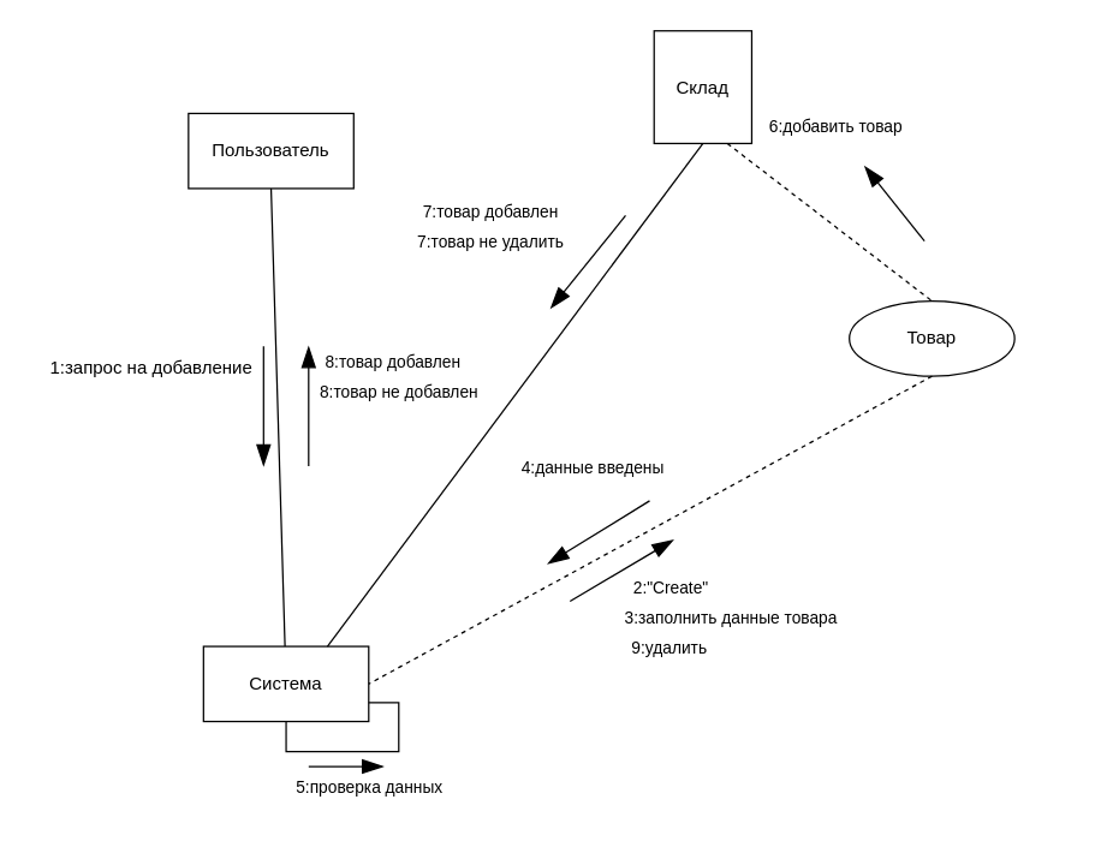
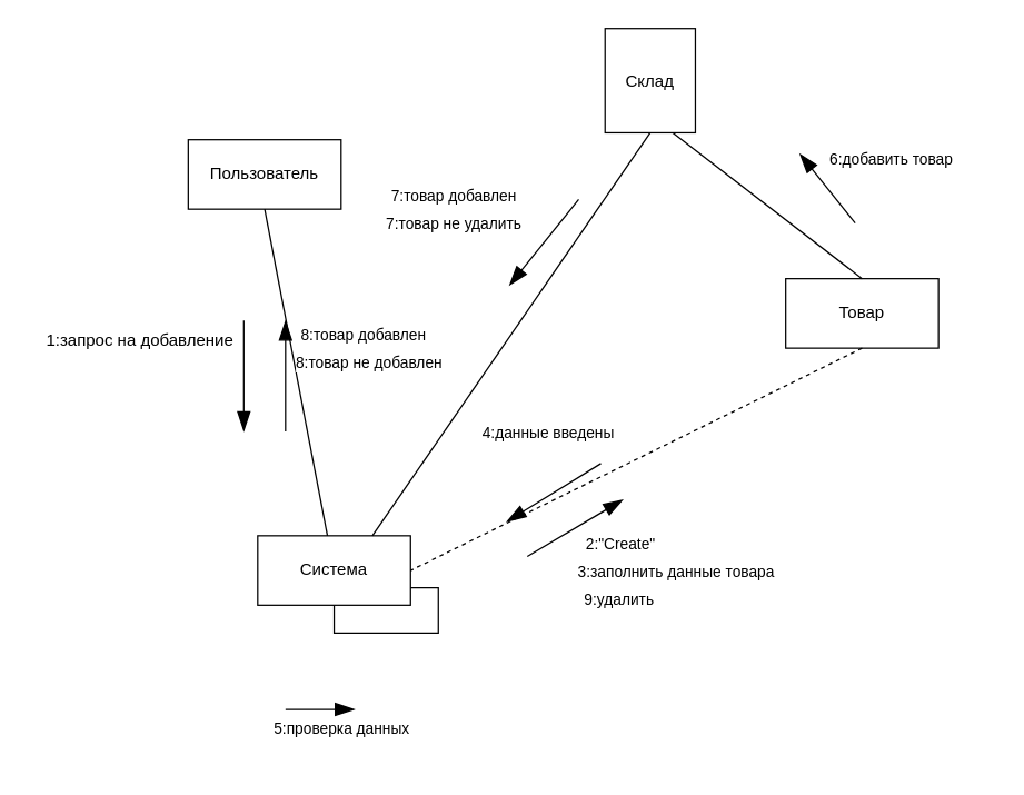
  <mxCell id="0" />
  <mxCell id="1" parent="0" />
- <mxCell id="2" value="Пользователь" style="html=1;whiteSpace=wrap;" vertex="1" parent="1"><mxGeometry x="125" y="75" width="110" height="50" as="geometry" /></mxCell>
- <mxCell id="3" value="Система" style="html=1;whiteSpace=wrap;" vertex="1" parent="1"><mxGeometry x="135" y="430" width="110" height="50" as="geometry" /></mxCell>
- <mxCell id="4" value="Товар" style="ellipse;html=1;whiteSpace=wrap;" vertex="1" parent="1"><mxGeometry x="565" y="200" width="110" height="50" as="geometry" /></mxCell>
+ <mxCell id="2" value="Пользователь" style="html=1;whiteSpace=wrap;" vertex="1" parent="1"><mxGeometry x="135" y="100" width="110" height="50" as="geometry" /></mxCell>
+ <mxCell id="3" value="Система" style="html=1;whiteSpace=wrap;" vertex="1" parent="1"><mxGeometry x="185" y="385" width="110" height="50" as="geometry" /></mxCell>
+ <mxCell id="4" value="Товар" style="html=1;whiteSpace=wrap;" vertex="1" parent="1"><mxGeometry x="565" y="200" width="110" height="50" as="geometry" /></mxCell>
  <mxCell id="5" value="Склад" style="html=1;whiteSpace=wrap;" vertex="1" parent="1"><mxGeometry x="435" y="20" width="65" height="75" as="geometry" /></mxCell>
  <mxCell id="6" value="" style="endArrow=none;endFill=0;endSize=12;html=1;rounded=0;exitX=0.5;exitY=1;exitDx=0;exitDy=0;" edge="1" parent="1" source="2" target="3"><mxGeometry width="160" relative="1" as="geometry"><mxPoint x="345" y="420" as="sourcePoint" /><mxPoint x="505" y="420" as="targetPoint" /></mxGeometry></mxCell>
  <mxCell id="7" value="" style="endArrow=none;endFill=0;endSize=12;html=1;rounded=0;exitX=0.5;exitY=1;exitDx=0;exitDy=0;entryX=1;entryY=0.5;entryDx=0;entryDy=0;dashed=1;" edge="1" parent="1" source="4" target="3"><mxGeometry width="160" relative="1" as="geometry"><mxPoint x="200" y="250" as="sourcePoint" /><mxPoint x="191" y="440" as="targetPoint" /></mxGeometry></mxCell>
  <mxCell id="8" value="" style="endArrow=none;endFill=0;endSize=12;html=1;rounded=0;exitX=0.5;exitY=1;exitDx=0;exitDy=0;entryX=0.75;entryY=0;entryDx=0;entryDy=0;" edge="1" parent="1" source="5" target="3"><mxGeometry width="160" relative="1" as="geometry"><mxPoint x="590" y="260" as="sourcePoint" /><mxPoint x="245" y="465" as="targetPoint" /></mxGeometry></mxCell>
  <mxCell id="9" value="" style="group;rotation=-44;" vertex="1" connectable="0" parent="1"><mxGeometry x="155" y="250" width="70" height="70" as="geometry" /></mxCell>
  <mxCell id="10" value="" style="endArrow=blockThin;endFill=1;endSize=12;html=1;rounded=0;" edge="1" parent="9"><mxGeometry width="160" relative="1" as="geometry"><mxPoint x="50" y="60" as="sourcePoint" /><mxPoint x="50" y="-20" as="targetPoint" /></mxGeometry></mxCell>
  <mxCell id="11" value="" style="endArrow=blockThin;endFill=1;endSize=12;html=1;rounded=0;" edge="1" parent="9"><mxGeometry width="160" relative="1" as="geometry"><mxPoint x="20" y="-20" as="sourcePoint" /><mxPoint x="20" y="60" as="targetPoint" /></mxGeometry></mxCell>
  <mxCell id="12" value="" style="group;rotation=-5;" vertex="1" connectable="0" parent="1"><mxGeometry x="358" y="160" width="70" height="70" as="geometry" /></mxCell>
  <mxCell id="13" value="" style="endArrow=blockThin;endFill=1;endSize=12;html=1;rounded=0;" edge="1" parent="12"><mxGeometry width="160" relative="1" as="geometry"><mxPoint x="58" y="-17" as="sourcePoint" /><mxPoint x="8" y="45" as="targetPoint" /></mxGeometry></mxCell>
  <mxCell id="14" value="" style="group;rotation=15;" vertex="1" connectable="0" parent="1"><mxGeometry x="358" y="340" width="70" height="70" as="geometry" /></mxCell>
  <mxCell id="15" value="" style="endArrow=blockThin;endFill=1;endSize=12;html=1;rounded=0;" edge="1" parent="14"><mxGeometry width="160" relative="1" as="geometry"><mxPoint x="21" y="60" as="sourcePoint" /><mxPoint x="90" y="19" as="targetPoint" /></mxGeometry></mxCell>
  <mxCell id="16" value="" style="endArrow=blockThin;endFill=1;endSize=12;html=1;rounded=0;" edge="1" parent="14"><mxGeometry width="160" relative="1" as="geometry"><mxPoint x="74" y="-7" as="sourcePoint" /><mxPoint x="6" y="35" as="targetPoint" /></mxGeometry></mxCell>
  <mxCell id="17" value="1:запрос на добавление" style="text;html=1;align=center;verticalAlign=middle;resizable=0;points=[];autosize=1;strokeColor=none;fillColor=none;" vertex="1" parent="1"><mxGeometry x="20" y="230" width="160" height="30" as="geometry" /></mxCell>
  <mxCell id="18" value="2:&quot;Create&quot;" style="edgeLabel;html=1;align=center;verticalAlign=middle;resizable=0;points=[];" vertex="1" connectable="0" parent="1"><mxGeometry x="445" y="390" as="geometry" /></mxCell>
  <mxCell id="19" value="3:заполнить данные товара" style="edgeLabel;html=1;align=center;verticalAlign=middle;resizable=0;points=[];" vertex="1" connectable="0" parent="1"><mxGeometry x="485" y="410" as="geometry" /></mxCell>
  <mxCell id="20" value="4:данные введены" style="edgeLabel;html=1;align=center;verticalAlign=middle;resizable=0;points=[];" vertex="1" connectable="0" parent="1"><mxGeometry x="393" y="310" as="geometry" /></mxCell>
  <mxCell id="21" style="edgeStyle=orthogonalEdgeStyle;rounded=0;orthogonalLoop=1;jettySize=auto;html=1;exitX=0.5;exitY=1;exitDx=0;exitDy=0;entryX=1;entryY=0.75;entryDx=0;entryDy=0;endArrow=none;endFill=0;" edge="1" parent="1" source="3" target="3"><mxGeometry relative="1" as="geometry" /></mxCell>
  <mxCell id="22" value="" style="endArrow=blockThin;endFill=1;endSize=12;html=1;rounded=0;" edge="1" parent="1"><mxGeometry width="160" relative="1" as="geometry"><mxPoint x="205" y="510" as="sourcePoint" /><mxPoint x="255" y="510" as="targetPoint" /></mxGeometry></mxCell>
  <mxCell id="23" value="&lt;span style=&quot;color: rgb(0, 0, 0); font-family: Helvetica; font-size: 11px; font-style: normal; font-variant-ligatures: normal; font-variant-caps: normal; font-weight: 400; letter-spacing: normal; orphans: 2; text-align: left; text-indent: 0px; text-transform: none; widows: 2; word-spacing: 0px; -webkit-text-stroke-width: 0px; white-space: nowrap; background-color: rgb(255, 255, 255); text-decoration-thickness: initial; text-decoration-style: initial; text-decoration-color: initial; display: inline !important; float: none;&quot;&gt;5:проверка данных&lt;/span&gt;" style="text;whiteSpace=wrap;html=1;" vertex="1" parent="1"><mxGeometry x="195" y="510" width="130" height="40" as="geometry" /></mxCell>
- <mxCell id="24" value="&lt;span style=&quot;color: rgb(0, 0, 0); font-family: Helvetica; font-size: 11px; font-style: normal; font-variant-ligatures: normal; font-variant-caps: normal; font-weight: 400; letter-spacing: normal; orphans: 2; text-align: center; text-indent: 0px; text-transform: none; widows: 2; word-spacing: 0px; -webkit-text-stroke-width: 0px; white-space: nowrap; background-color: rgb(255, 255, 255); text-decoration-thickness: initial; text-decoration-style: initial; text-decoration-color: initial; display: inline !important; float: none;&quot;&gt;6:добавить товар&lt;/span&gt;" style="text;whiteSpace=wrap;html=1;" vertex="1" parent="1"><mxGeometry x="510" y="70" width="120" height="40" as="geometry" /></mxCell>
- <mxCell id="25" value="" style="endArrow=none;endFill=0;endSize=12;html=1;rounded=0;exitX=0.75;exitY=1;exitDx=0;exitDy=0;entryX=0.5;entryY=0;entryDx=0;entryDy=0;dashed=1;" edge="1" parent="1" source="5" target="4"><mxGeometry width="160" relative="1" as="geometry"><mxPoint x="630" y="260" as="sourcePoint" /><mxPoint x="255" y="465" as="targetPoint" /></mxGeometry></mxCell>
+ <mxCell id="24" value="&lt;span style=&quot;color: rgb(0, 0, 0); font-family: Helvetica; font-size: 11px; font-style: normal; font-variant-ligatures: normal; font-variant-caps: normal; font-weight: 400; letter-spacing: normal; orphans: 2; text-align: center; text-indent: 0px; text-transform: none; widows: 2; word-spacing: 0px; -webkit-text-stroke-width: 0px; white-space: nowrap; background-color: rgb(255, 255, 255); text-decoration-thickness: initial; text-decoration-style: initial; text-decoration-color: initial; display: inline !important; float: none;&quot;&gt;6:добавить товар&lt;/span&gt;" style="text;whiteSpace=wrap;html=1;" vertex="1" parent="1"><mxGeometry x="595" y="100" width="120" height="40" as="geometry" /></mxCell>
+ <mxCell id="25" value="" style="endArrow=none;endFill=0;endSize=12;html=1;rounded=0;exitX=0.75;exitY=1;exitDx=0;exitDy=0;entryX=0.5;entryY=0;entryDx=0;entryDy=0;" edge="1" parent="1" source="5" target="4"><mxGeometry width="160" relative="1" as="geometry"><mxPoint x="630" y="260" as="sourcePoint" /><mxPoint x="255" y="465" as="targetPoint" /></mxGeometry></mxCell>
  <mxCell id="26" value="" style="endArrow=blockThin;endFill=1;endSize=12;html=1;rounded=0;" edge="1" parent="1"><mxGeometry width="160" relative="1" as="geometry"><mxPoint x="615" y="160" as="sourcePoint" /><mxPoint x="575" y="110" as="targetPoint" /></mxGeometry></mxCell>
  <mxCell id="27" value="7:товар добавлен" style="edgeLabel;html=1;align=center;verticalAlign=middle;resizable=0;points=[];" vertex="1" connectable="0" parent="1"><mxGeometry x="325.003" y="140" as="geometry" /></mxCell>
  <mxCell id="28" value="8:товар добавлен" style="edgeLabel;html=1;align=center;verticalAlign=middle;resizable=0;points=[];" vertex="1" connectable="0" parent="1"><mxGeometry x="260" y="240" as="geometry" /></mxCell>
  <mxCell id="29" value="7:товар не удалить" style="edgeLabel;html=1;align=center;verticalAlign=middle;resizable=0;points=[];" vertex="1" connectable="0" parent="1"><mxGeometry x="325.003" y="160" as="geometry" /></mxCell>
  <mxCell id="30" value="8:товар не добавлен" style="edgeLabel;html=1;align=center;verticalAlign=middle;resizable=0;points=[];" vertex="1" connectable="0" parent="1"><mxGeometry x="264.997" y="260" as="geometry" /></mxCell>
  <mxCell id="31" value="9:удалить" style="edgeLabel;html=1;align=center;verticalAlign=middle;resizable=0;points=[];" vertex="1" connectable="0" parent="1"><mxGeometry x="444.997" y="430" as="geometry" /></mxCell>
